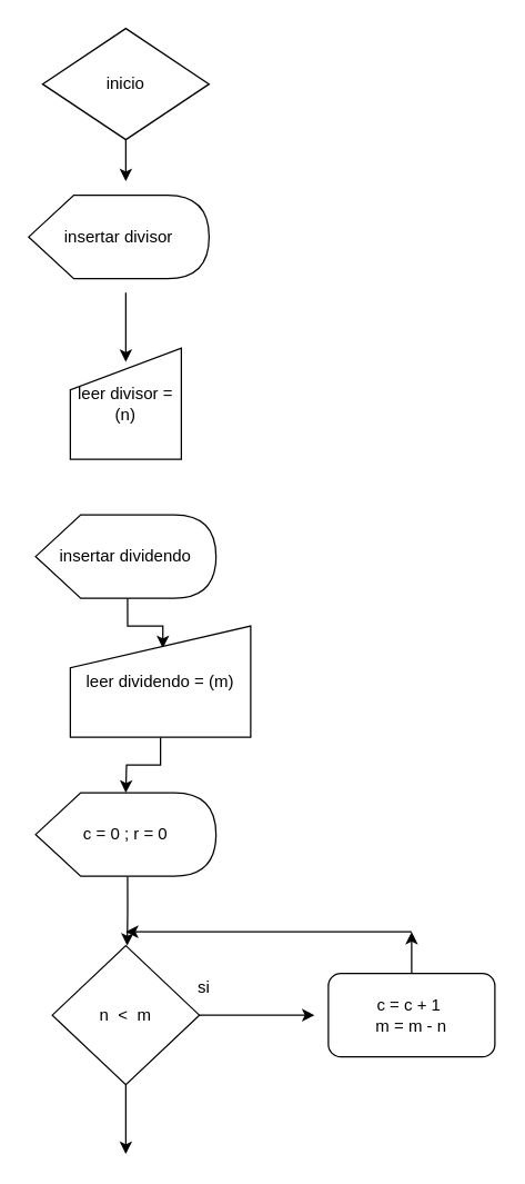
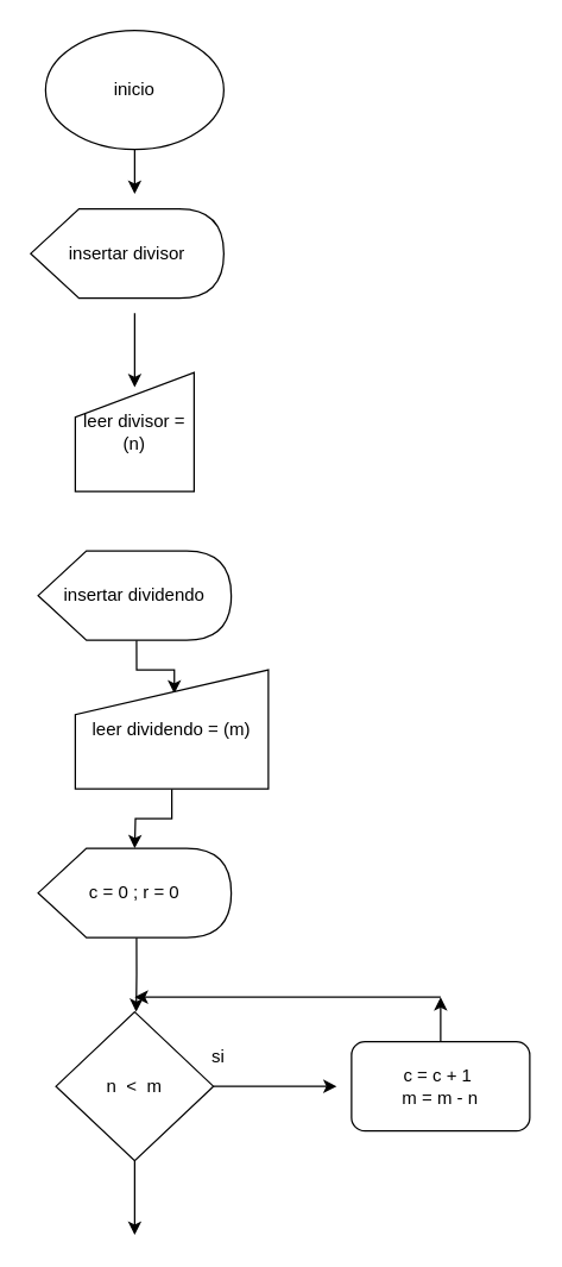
  <mxCell id="0" />
  <mxCell id="1" parent="0" />
  <mxCell id="2" style="edgeStyle=orthogonalEdgeStyle;rounded=0;orthogonalLoop=1;jettySize=auto;html=1;exitX=0.5;exitY=1;exitDx=0;exitDy=0;" edge="1" parent="1" source="3"><mxGeometry relative="1" as="geometry"><mxPoint x="90" y="130" as="targetPoint" /></mxGeometry></mxCell>
- <mxCell id="3" value="inicio" style="rhombus;whiteSpace=wrap;html=1;" vertex="1" parent="1"><mxGeometry x="30" y="20" width="120" height="80" as="geometry" /></mxCell>
+ <mxCell id="3" value="inicio" style="ellipse;whiteSpace=wrap;html=1;" vertex="1" parent="1"><mxGeometry x="30" y="20" width="120" height="80" as="geometry" /></mxCell>
  <mxCell id="4" style="edgeStyle=orthogonalEdgeStyle;rounded=0;orthogonalLoop=1;jettySize=auto;html=1;exitX=0.5;exitY=1;exitDx=0;exitDy=0;" edge="1" parent="1"><mxGeometry relative="1" as="geometry"><mxPoint x="90" y="260" as="targetPoint" /><mxPoint x="90" y="210" as="sourcePoint" /></mxGeometry></mxCell>
  <mxCell id="5" value="insertar divisor" style="shape=display;whiteSpace=wrap;html=1;" vertex="1" parent="1"><mxGeometry x="20" y="140" width="130" height="60" as="geometry" /></mxCell>
  <mxCell id="6" value="leer divisor = (n)" style="shape=manualInput;whiteSpace=wrap;html=1;" vertex="1" parent="1"><mxGeometry x="50" y="250" width="80" height="80" as="geometry" /></mxCell>
  <mxCell id="7" style="edgeStyle=orthogonalEdgeStyle;rounded=0;orthogonalLoop=1;jettySize=auto;html=1;exitX=0;exitY=0;exitDx=66.25;exitDy=60;exitPerimeter=0;entryX=0.513;entryY=0.2;entryDx=0;entryDy=0;entryPerimeter=0;" edge="1" parent="1" source="8" target="10"><mxGeometry relative="1" as="geometry" /></mxCell>
  <mxCell id="8" value="insertar dividendo" style="shape=display;whiteSpace=wrap;html=1;" vertex="1" parent="1"><mxGeometry x="25" y="370" width="130" height="60" as="geometry" /></mxCell>
  <mxCell id="9" style="edgeStyle=orthogonalEdgeStyle;rounded=0;orthogonalLoop=1;jettySize=auto;html=1;exitX=0.5;exitY=1;exitDx=0;exitDy=0;" edge="1" parent="1" source="10"><mxGeometry relative="1" as="geometry"><mxPoint x="90" y="570" as="targetPoint" /></mxGeometry></mxCell>
  <mxCell id="10" value="leer dividendo = (m)" style="shape=manualInput;whiteSpace=wrap;html=1;" vertex="1" parent="1"><mxGeometry x="50" y="450" width="130" height="80" as="geometry" /></mxCell>
  <mxCell id="11" style="edgeStyle=orthogonalEdgeStyle;rounded=0;orthogonalLoop=1;jettySize=auto;html=1;exitX=0;exitY=0;exitDx=66.25;exitDy=60;exitPerimeter=0;" edge="1" parent="1" source="12"><mxGeometry relative="1" as="geometry"><mxPoint x="91" y="680" as="targetPoint" /></mxGeometry></mxCell>
  <mxCell id="12" value="c = 0 ; r = 0" style="shape=display;whiteSpace=wrap;html=1;" vertex="1" parent="1"><mxGeometry x="25" y="570" width="130" height="60" as="geometry" /></mxCell>
  <mxCell id="13" style="edgeStyle=orthogonalEdgeStyle;rounded=0;orthogonalLoop=1;jettySize=auto;html=1;exitX=1;exitY=0.5;exitDx=0;exitDy=0;" edge="1" parent="1" source="15"><mxGeometry relative="1" as="geometry"><mxPoint x="226" y="730" as="targetPoint" /></mxGeometry></mxCell>
  <mxCell id="14" style="edgeStyle=orthogonalEdgeStyle;rounded=0;orthogonalLoop=1;jettySize=auto;html=1;exitX=0.5;exitY=1;exitDx=0;exitDy=0;" edge="1" parent="1" source="15"><mxGeometry relative="1" as="geometry"><mxPoint x="90" y="830" as="targetPoint" /></mxGeometry></mxCell>
  <mxCell id="15" value="n&amp;nbsp; &amp;lt;&amp;nbsp; m" style="rhombus;whiteSpace=wrap;html=1;" vertex="1" parent="1"><mxGeometry x="37" y="680" width="106" height="100" as="geometry" /></mxCell>
  <mxCell id="16" style="edgeStyle=orthogonalEdgeStyle;rounded=0;orthogonalLoop=1;jettySize=auto;html=1;exitX=0.5;exitY=0;exitDx=0;exitDy=0;" edge="1" parent="1" source="17"><mxGeometry relative="1" as="geometry"><mxPoint x="296" y="670" as="targetPoint" /><Array as="points"><mxPoint x="296" y="670" /><mxPoint x="296" y="670" /></Array></mxGeometry></mxCell>
  <mxCell id="17" value="c = c + 1&amp;nbsp;&lt;br&gt;m = m - n" style="rounded=1;whiteSpace=wrap;html=1;" vertex="1" parent="1"><mxGeometry x="236" y="700" width="120" height="60" as="geometry" /></mxCell>
  <mxCell id="18" value="" style="endArrow=classic;html=1;" edge="1" parent="1"><mxGeometry width="50" height="50" relative="1" as="geometry"><mxPoint x="296" y="670" as="sourcePoint" /><mxPoint x="90" y="670" as="targetPoint" /></mxGeometry></mxCell>
  <mxCell id="19" value="si" style="text;html=1;align=center;verticalAlign=middle;resizable=0;points=[];autosize=1;" vertex="1" parent="1"><mxGeometry x="136" y="700" width="20" height="20" as="geometry" /></mxCell>
